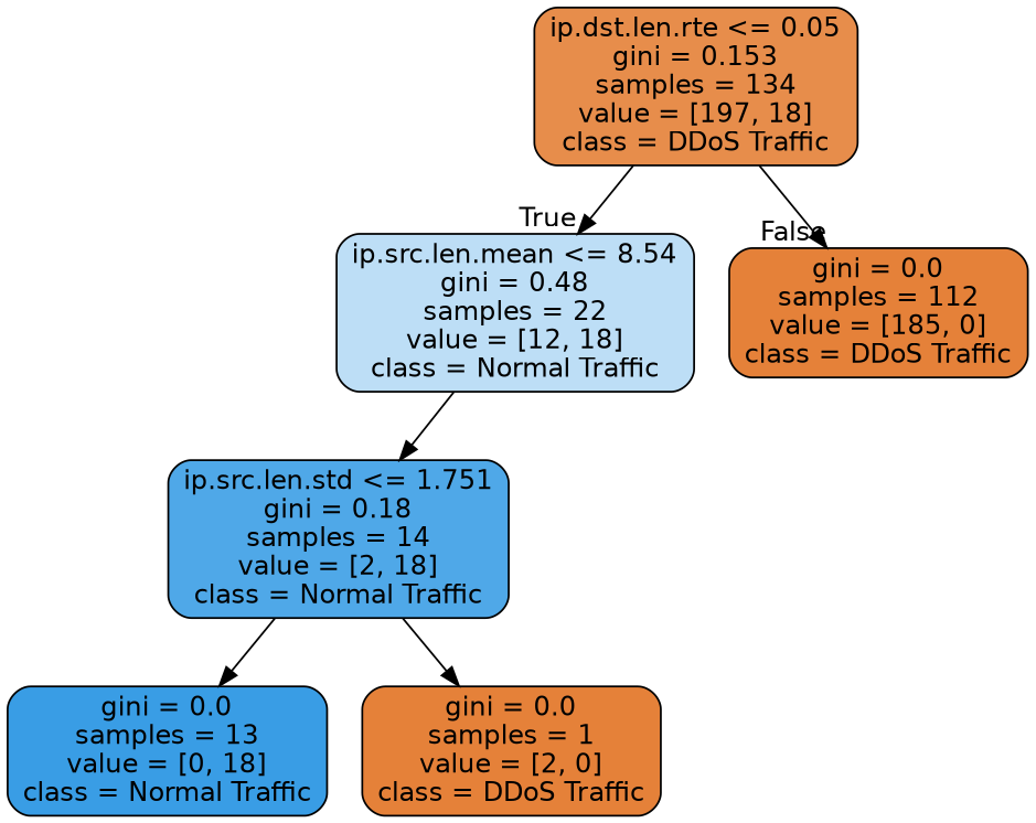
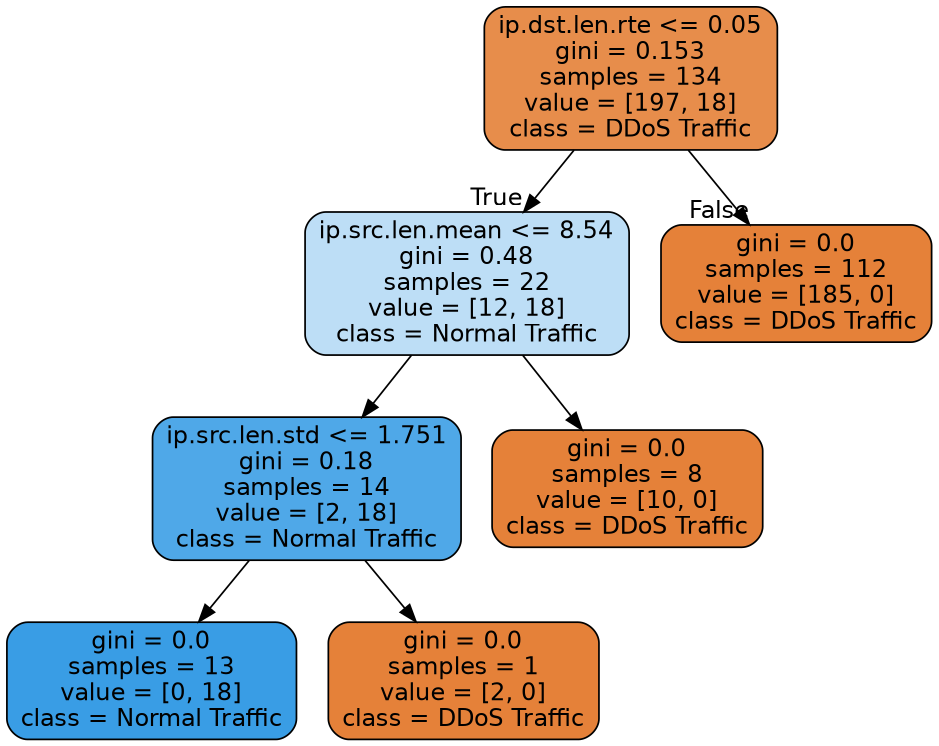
  digraph {
    node [color=black fillcolor="#e58139" fontname=helvetica shape=box style="filled, rounded"]
    edge [fontname=helvetica]
    n1 [fillcolor="#e78d4b" label="ip.dst.len.rte <= 0.05\ngini = 0.153\nsamples = 134\nvalue = [197, 18]\nclass = DDoS Traffic"]
    n2 [fillcolor="#bddef6" label="ip.src.len.mean <= 8.54\ngini = 0.48\nsamples = 22\nvalue = [12, 18]\nclass = Normal Traffic"]
    n3 [label="gini = 0.0\nsamples = 112\nvalue = [185, 0]\nclass = DDoS Traffic"]
    n4 [fillcolor="#4fa8e8" label="ip.src.len.std <= 1.751\ngini = 0.18\nsamples = 14\nvalue = [2, 18]\nclass = Normal Traffic"]
+   n5 [label="gini = 0.0\nsamples = 8\nvalue = [10, 0]\nclass = DDoS Traffic"]
    n6 [fillcolor="#399de5" label="gini = 0.0\nsamples = 13\nvalue = [0, 18]\nclass = Normal Traffic"]
    n7 [label="gini = 0.0\nsamples = 1\nvalue = [2, 0]\nclass = DDoS Traffic"]
    n1 -> n2 [headlabel=True labelangle=45 labeldistance=2.5]
    n1 -> n3 [headlabel=False labelangle=-45 labeldistance=2.5]
    n2 -> n4
+   n2 -> n5
    n4 -> n6
    n4 -> n7
  }
